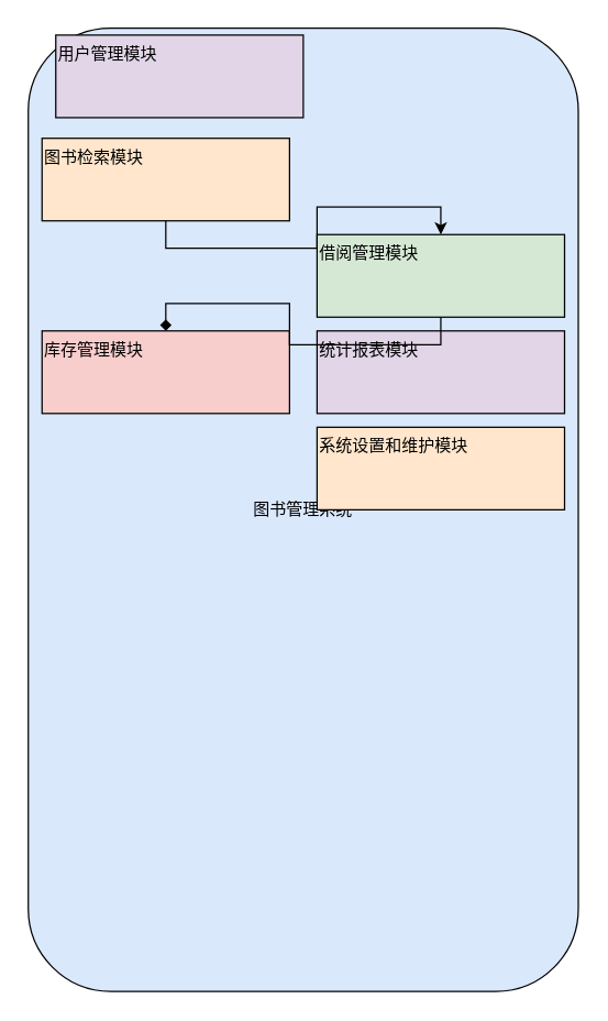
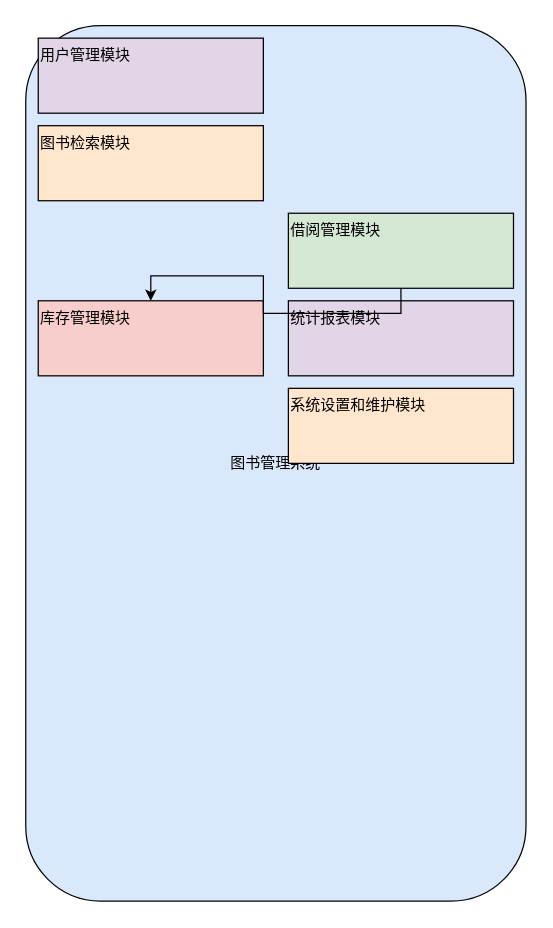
  <mxCell id="0" />
  <mxCell id="1" parent="0" />
  <mxCell id="2" value="图书管理系统" style="rounded=1;whiteSpace=wrap;html=1;fillColor=#dae8fc;" vertex="1" parent="1"><mxGeometry x="20" y="20" width="400" height="700" as="geometry" /></mxCell>
- <mxCell id="3" value="用户管理模块" style="text;strokeColor=#000000;fillColor=#e1d5e7;" vertex="1" parent="2"><mxGeometry x="20" y="5" width="180" height="60" as="geometry" /></mxCell>
+ <mxCell id="3" value="用户管理模块" style="text;strokeColor=#000000;fillColor=#e1d5e7;" vertex="1" parent="2"><mxGeometry x="10" y="10" width="180" height="60" as="geometry" /></mxCell>
  <mxCell id="4" value="图书检索模块" style="text;strokeColor=#000000;fillColor=#ffe6cc;" vertex="1" parent="2"><mxGeometry x="10" y="80" width="180" height="60" as="geometry" /></mxCell>
  <mxCell id="5" value="借阅管理模块" style="text;strokeColor=#000000;fillColor=#d5e8d4;" vertex="1" parent="2"><mxGeometry x="210" y="150" width="180" height="60" as="geometry" /></mxCell>
  <mxCell id="6" value="库存管理模块" style="text;strokeColor=#000000;fillColor=#f8cecc;" vertex="1" parent="2"><mxGeometry x="10" y="220" width="180" height="60" as="geometry" /></mxCell>
  <mxCell id="7" value="统计报表模块" style="text;strokeColor=#000000;fillColor=#e1d5e7;" vertex="1" parent="2"><mxGeometry x="210" y="220" width="180" height="60" as="geometry" /></mxCell>
  <mxCell id="8" value="系统设置和维护模块" style="text;strokeColor=#000000;fillColor=#ffe6cc;" vertex="1" parent="2"><mxGeometry x="210" y="290" width="180" height="60" as="geometry" /></mxCell>
- <mxCell id="9" style="edgeStyle=orthogonalEdgeStyle;rounded=0;orthogonalLoop=1;jettySize=auto;html=1;strokeColor=#000000;exitX=0.5;exitY=1;exitDx=0;exitDy=0;" edge="1" parent="1" source="4" target="5"><mxGeometry relative="1" as="geometry" /></mxCell>
- <mxCell id="10" style="edgeStyle=orthogonalEdgeStyle;rounded=0;orthogonalLoop=1;jettySize=auto;html=1;strokeColor=#000000;exitX=0.5;exitY=1;exitDx=0;exitDy=0;endArrow=diamond;" edge="1" parent="1" source="5" target="6"><mxGeometry relative="1" as="geometry" /></mxCell>
+ <mxCell id="10" style="edgeStyle=orthogonalEdgeStyle;rounded=0;orthogonalLoop=1;jettySize=auto;html=1;strokeColor=#000000;exitX=0.5;exitY=1;exitDx=0;exitDy=0;" edge="1" parent="1" source="5" target="6"><mxGeometry relative="1" as="geometry" /></mxCell>
